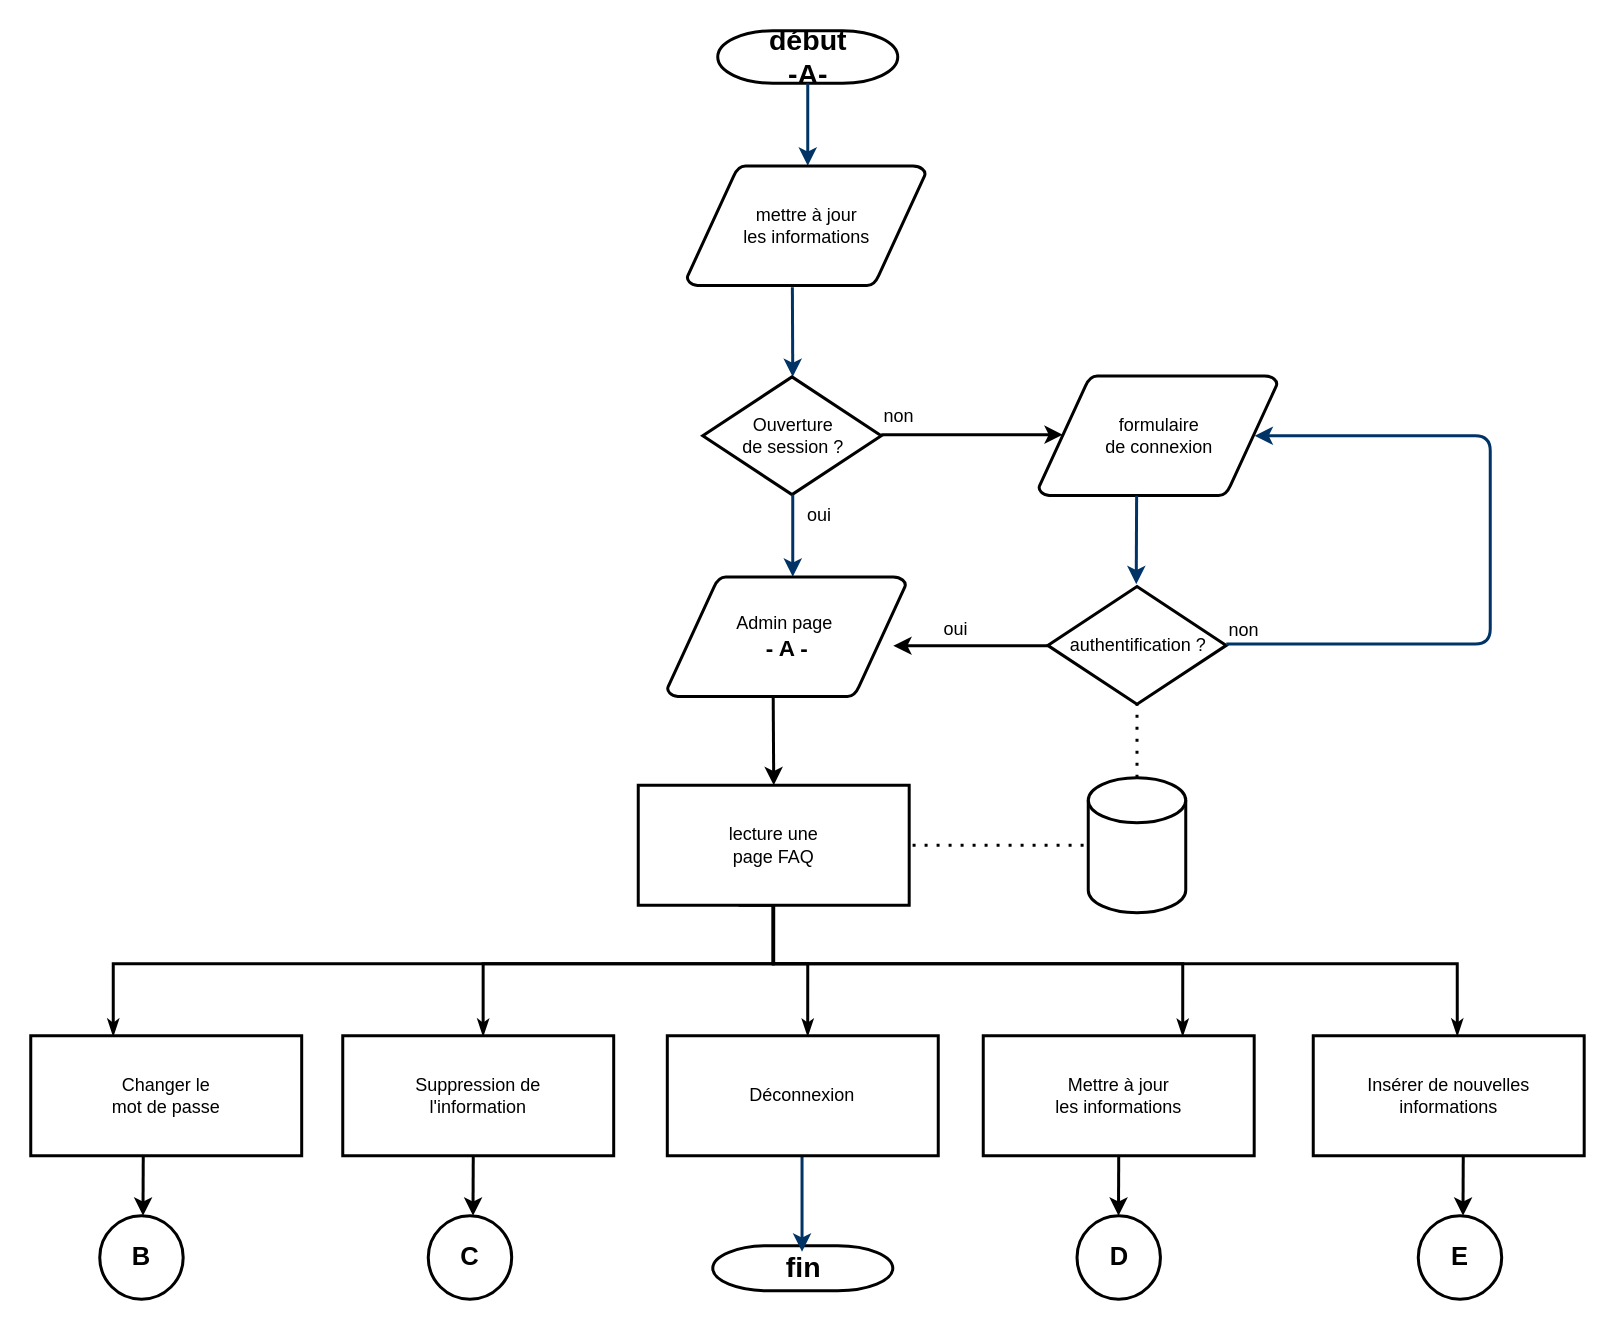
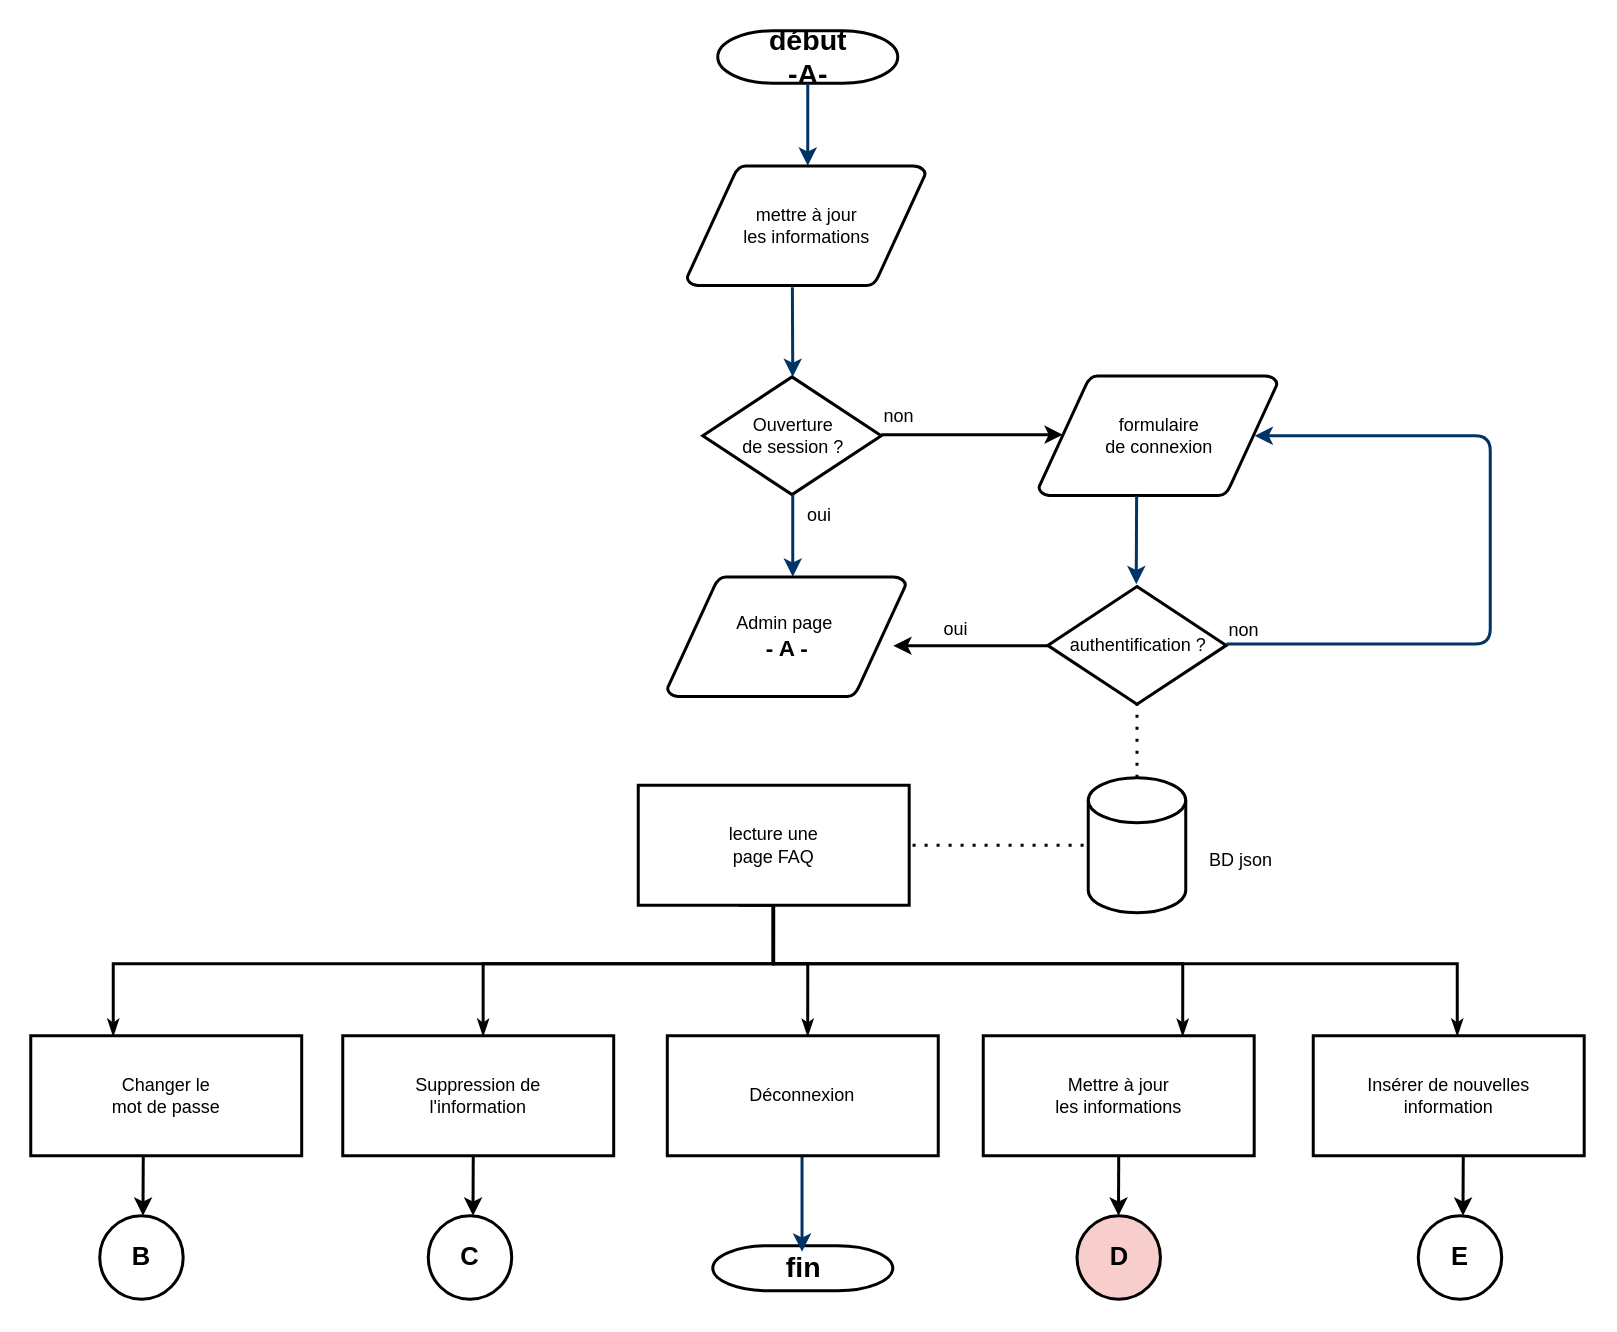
  <mxCell id="0" />
  <mxCell id="1" parent="0" />
  <mxCell id="2" value="&lt;b&gt;&lt;font style=&quot;font-size: 19px;&quot;&gt;début&lt;br&gt;-A-&lt;br&gt;&lt;/font&gt;&lt;/b&gt;" style="shape=mxgraph.flowchart.terminator;strokeWidth=2;gradientColor=none;gradientDirection=north;fontStyle=0;html=1;" parent="1" vertex="1"><mxGeometry x="478" y="20" width="120" height="35" as="geometry" /></mxCell>
  <mxCell id="3" style="fontStyle=1;strokeColor=#003366;strokeWidth=2;html=1;" parent="1" source="2" edge="1"><mxGeometry relative="1" as="geometry"><mxPoint x="538" y="110" as="targetPoint" /></mxGeometry></mxCell>
  <mxCell id="4" value="" style="edgeStyle=elbowEdgeStyle;elbow=horizontal;fontStyle=1;strokeColor=#003366;strokeWidth=2;html=1;entryX=0.5;entryY=0;entryDx=0;entryDy=0;entryPerimeter=0;" parent="1" target="5" edge="1"><mxGeometry x="231.75" y="-369" width="100" height="100" as="geometry"><mxPoint x="527.75" y="191" as="sourcePoint" /><mxPoint x="526.75" y="241" as="targetPoint" /></mxGeometry></mxCell>
  <mxCell id="5" value="Ouverture &lt;br&gt;de session ?" style="shape=mxgraph.flowchart.decision;strokeWidth=2;gradientColor=none;gradientDirection=north;fontStyle=0;html=1;" parent="1" vertex="1"><mxGeometry x="468" y="250.75" width="119" height="78.5" as="geometry" /></mxCell>
  <mxCell id="6" value="oui" style="text;fontStyle=0;html=1;strokeColor=none;gradientColor=none;fillColor=none;strokeWidth=2;" parent="1" vertex="1"><mxGeometry x="535.75" y="328.5" width="40" height="26" as="geometry" /></mxCell>
  <mxCell id="7" value="" style="edgeStyle=elbowEdgeStyle;elbow=horizontal;fontStyle=1;strokeColor=#003366;strokeWidth=2;html=1;entryX=0.442;entryY=0.069;entryDx=0;entryDy=0;entryPerimeter=0;" parent="1" edge="1" source="5"><mxGeometry x="231.5" y="-806" width="100" height="100" as="geometry"><mxPoint x="528" y="329" as="sourcePoint" /><mxPoint x="527.778" y="384.02" as="targetPoint" /></mxGeometry></mxCell>
  <mxCell id="8" value="non" style="text;fontStyle=0;html=1;strokeColor=none;gradientColor=none;fillColor=none;strokeWidth=2;" parent="1" vertex="1"><mxGeometry x="587" y="263.25" width="40" height="26" as="geometry" /></mxCell>
  <mxCell id="9" value="" style="endArrow=classic;html=1;rounded=0;exitX=0;exitY=1;exitDx=0;exitDy=0;entryX=0;entryY=0.5;entryDx=0;entryDy=0;entryPerimeter=0;strokeWidth=2;" parent="1" source="8" edge="1"><mxGeometry width="50" height="50" relative="1" as="geometry"><mxPoint x="778" y="360" as="sourcePoint" /><mxPoint x="708" y="289.25" as="targetPoint" /></mxGeometry></mxCell>
  <mxCell id="10" value="authentification ?" style="shape=mxgraph.flowchart.decision;strokeWidth=2;gradientColor=none;gradientDirection=north;fontStyle=0;html=1;" parent="1" vertex="1"><mxGeometry x="698" y="390.5" width="119" height="78.5" as="geometry" /></mxCell>
  <mxCell id="11" value="formulaire &lt;br&gt;de connexion" style="shape=mxgraph.flowchart.data;strokeWidth=2;gradientColor=none;gradientDirection=north;fontStyle=0;html=1;" parent="1" vertex="1"><mxGeometry x="692" y="250" width="159" height="80" as="geometry" /></mxCell>
  <mxCell id="12" value="" style="edgeStyle=elbowEdgeStyle;elbow=horizontal;fontStyle=1;strokeColor=#003366;strokeWidth=2;html=1;entryX=0.5;entryY=0;entryDx=0;entryDy=0;entryPerimeter=0;" parent="1" edge="1"><mxGeometry x="461.25" y="-230" width="100" height="100" as="geometry"><mxPoint x="757.25" y="330" as="sourcePoint" /><mxPoint x="757" y="389" as="targetPoint" /></mxGeometry></mxCell>
  <mxCell id="13" value="" style="edgeStyle=elbowEdgeStyle;elbow=horizontal;entryX=0.905;entryY=0.5;entryPerimeter=0;exitX=1;exitY=0.5;exitPerimeter=0;fontStyle=1;strokeColor=#003366;strokeWidth=2;html=1;entryDx=0;entryDy=0;" parent="1" target="11" edge="1"><mxGeometry x="854" y="68.79" width="100" height="100" as="geometry"><mxPoint x="817" y="428.79" as="sourcePoint" /><mxPoint x="998" y="384" as="targetPoint" /><Array as="points"><mxPoint x="993" y="410.29" /></Array></mxGeometry></mxCell>
  <mxCell id="14" value="non" style="text;fontStyle=0;html=1;strokeColor=none;gradientColor=none;fillColor=none;strokeWidth=2;" parent="1" vertex="1"><mxGeometry x="817" y="406" width="40" height="26" as="geometry" /></mxCell>
  <mxCell id="15" value="Admin page&amp;nbsp;&lt;br&gt;&lt;b&gt;&lt;font style=&quot;font-size: 15px;&quot;&gt;- A -&lt;/font&gt;&lt;/b&gt;" style="shape=mxgraph.flowchart.data;strokeWidth=2;gradientColor=none;gradientDirection=north;fontStyle=0;html=1;" parent="1" vertex="1"><mxGeometry x="444.37" y="384" width="159" height="80" as="geometry" /></mxCell>
  <mxCell id="16" value="" style="endArrow=classic;html=1;rounded=0;strokeWidth=2;" parent="1" edge="1"><mxGeometry width="50" height="50" relative="1" as="geometry"><mxPoint x="698" y="430" as="sourcePoint" /><mxPoint x="595" y="430" as="targetPoint" /></mxGeometry></mxCell>
  <mxCell id="17" value="oui" style="text;fontStyle=0;html=1;strokeColor=none;gradientColor=none;fillColor=none;strokeWidth=2;" parent="1" vertex="1"><mxGeometry x="627" y="405" width="40" height="26" as="geometry" /></mxCell>
- <mxCell id="18" value="" style="endArrow=classic;html=1;rounded=0;entryX=0.5;entryY=0;entryDx=0;entryDy=0;strokeWidth=2;exitX=0.444;exitY=1;exitDx=0;exitDy=0;exitPerimeter=0;" parent="1" target="33" edge="1" source="15"><mxGeometry width="50" height="50" relative="1" as="geometry"><mxPoint x="521" y="465" as="sourcePoint" /><mxPoint x="520.027" y="524.04" as="targetPoint" /></mxGeometry></mxCell>
  <mxCell id="19" value="" style="shape=cylinder3;whiteSpace=wrap;html=1;boundedLbl=1;backgroundOutline=1;size=15;strokeWidth=2;" parent="1" vertex="1"><mxGeometry x="725" y="518" width="65" height="90" as="geometry" /></mxCell>
+ <mxCell id="20" value="BD json" style="text;html=1;strokeColor=none;fillColor=none;align=center;verticalAlign=middle;whiteSpace=wrap;rounded=0;strokeWidth=2;" parent="1" vertex="1"><mxGeometry x="797" y="558" width="60" height="30" as="geometry" /></mxCell>
  <mxCell id="21" value="" style="endArrow=none;dashed=1;html=1;dashPattern=1 3;strokeWidth=2;rounded=0;entryX=0.5;entryY=1;entryDx=0;entryDy=0;entryPerimeter=0;exitX=0.5;exitY=0;exitDx=0;exitDy=0;exitPerimeter=0;" parent="1" source="19" target="10" edge="1"><mxGeometry width="50" height="50" relative="1" as="geometry"><mxPoint x="778" y="610" as="sourcePoint" /><mxPoint x="828" y="560" as="targetPoint" /></mxGeometry></mxCell>
  <mxCell id="22" value="" style="endArrow=none;dashed=1;html=1;dashPattern=1 3;strokeWidth=2;rounded=0;exitX=0.905;exitY=0.5;exitDx=0;exitDy=0;exitPerimeter=0;entryX=0;entryY=0.5;entryDx=0;entryDy=0;entryPerimeter=0;" parent="1" edge="1" target="19"><mxGeometry width="50" height="50" relative="1" as="geometry"><mxPoint x="591.895" y="563" as="sourcePoint" /><mxPoint x="788" y="563" as="targetPoint" /></mxGeometry></mxCell>
  <mxCell id="23" value="&lt;b&gt;&lt;font style=&quot;font-size: 19px;&quot;&gt;fin&lt;/font&gt;&lt;/b&gt;" style="shape=mxgraph.flowchart.terminator;strokeWidth=2;gradientColor=none;gradientDirection=north;fontStyle=0;html=1;" parent="1" vertex="1"><mxGeometry x="474.69" y="830" width="120" height="30" as="geometry" /></mxCell>
  <mxCell id="24" value="" style="edgeStyle=elbowEdgeStyle;elbow=vertical;fontStyle=1;strokeColor=#003366;strokeWidth=2;html=1;" parent="1" edge="1"><mxGeometry x="242.94" y="-1055" width="100" height="100" as="geometry"><mxPoint x="534.19" y="740" as="sourcePoint" /><mxPoint x="534.19" y="834" as="targetPoint" /></mxGeometry></mxCell>
  <mxCell id="25" style="edgeStyle=orthogonalEdgeStyle;rounded=0;html=1;labelBackgroundColor=none;startSize=5;endArrow=classicThin;endFill=1;endSize=5;jettySize=auto;orthogonalLoop=1;strokeWidth=2;fontFamily=Verdana;fontSize=8;entryX=0.555;entryY=0.013;entryDx=0;entryDy=0;entryPerimeter=0;exitX=0.446;exitY=1.013;exitDx=0;exitDy=0;exitPerimeter=0;" edge="1" parent="1"><mxGeometry relative="1" as="geometry"><mxPoint x="496.931" y="603.04" as="sourcePoint" /><mxPoint x="537.972" y="690.04" as="targetPoint" /><Array as="points"><mxPoint x="497" y="602" /><mxPoint x="515" y="602" /><mxPoint x="515" y="642" /><mxPoint x="538" y="642" /></Array></mxGeometry></mxCell>
  <mxCell id="26" style="edgeStyle=orthogonalEdgeStyle;rounded=0;html=1;labelBackgroundColor=none;startSize=5;endArrow=classicThin;endFill=1;endSize=5;jettySize=auto;orthogonalLoop=1;strokeWidth=2;fontFamily=Verdana;fontSize=8;entryX=0.555;entryY=0.013;entryDx=0;entryDy=0;entryPerimeter=0;exitX=0.435;exitY=1;exitDx=0;exitDy=0;exitPerimeter=0;" edge="1" parent="1"><mxGeometry relative="1" as="geometry"><mxPoint x="494.944" y="602" as="sourcePoint" /><mxPoint x="787.972" y="690.04" as="targetPoint" /><Array as="points"><mxPoint x="515" y="602" /><mxPoint x="515" y="642" /><mxPoint x="788" y="642" /></Array></mxGeometry></mxCell>
  <mxCell id="27" style="edgeStyle=orthogonalEdgeStyle;rounded=0;html=1;labelBackgroundColor=none;startSize=5;endArrow=classicThin;endFill=1;endSize=5;jettySize=auto;orthogonalLoop=1;strokeWidth=2;fontFamily=Verdana;fontSize=8;entryX=0.555;entryY=0.013;entryDx=0;entryDy=0;entryPerimeter=0;exitX=0.424;exitY=1.025;exitDx=0;exitDy=0;exitPerimeter=0;" edge="1" parent="1"><mxGeometry relative="1" as="geometry"><mxPoint x="492.957" y="604" as="sourcePoint" /><mxPoint x="321.592" y="690.04" as="targetPoint" /><Array as="points"><mxPoint x="493" y="603" /><mxPoint x="515" y="603" /><mxPoint x="515" y="642" /><mxPoint x="322" y="642" /></Array></mxGeometry></mxCell>
  <mxCell id="28" style="edgeStyle=orthogonalEdgeStyle;rounded=0;html=1;labelBackgroundColor=none;startSize=5;endArrow=classicThin;endFill=1;endSize=5;jettySize=auto;orthogonalLoop=1;strokeWidth=2;fontFamily=Verdana;fontSize=8;entryX=0.555;entryY=0.013;entryDx=0;entryDy=0;entryPerimeter=0;exitX=0.5;exitY=1;exitDx=0;exitDy=0;" edge="1" parent="1"><mxGeometry relative="1" as="geometry"><mxPoint x="506.685" y="602" as="sourcePoint" /><mxPoint x="75.002" y="690.04" as="targetPoint" /><Array as="points"><mxPoint x="515" y="602" /><mxPoint x="515" y="642" /><mxPoint x="75" y="642" /></Array></mxGeometry></mxCell>
  <mxCell id="29" value="&lt;span style=&quot;&quot;&gt;Mettre à jour&lt;/span&gt;&lt;br style=&quot;&quot;&gt;&lt;span style=&quot;&quot;&gt;les informations&lt;/span&gt;" style="rounded=0;whiteSpace=wrap;html=1;strokeWidth=2;" vertex="1" parent="1"><mxGeometry x="655" y="690" width="180.63" height="80" as="geometry" /></mxCell>
  <mxCell id="30" value="&lt;span style=&quot;&quot;&gt;Changer le&lt;/span&gt;&lt;br style=&quot;&quot;&gt;&lt;span style=&quot;&quot;&gt;mot de passe&lt;/span&gt;" style="rounded=0;whiteSpace=wrap;html=1;strokeWidth=2;" vertex="1" parent="1"><mxGeometry x="20" y="690" width="180.63" height="80" as="geometry" /></mxCell>
  <mxCell id="31" value="&lt;span style=&quot;&quot;&gt;Suppression de&lt;/span&gt;&lt;br style=&quot;&quot;&gt;&lt;span style=&quot;&quot;&gt;l'information&lt;/span&gt;" style="rounded=0;whiteSpace=wrap;html=1;strokeWidth=2;" vertex="1" parent="1"><mxGeometry x="228" y="690" width="180.63" height="80" as="geometry" /></mxCell>
  <mxCell id="32" value="Déconnexion" style="rounded=0;whiteSpace=wrap;html=1;strokeWidth=2;" vertex="1" parent="1"><mxGeometry x="444.37" y="690" width="180.63" height="80" as="geometry" /></mxCell>
  <mxCell id="33" value="&lt;span style=&quot;&quot;&gt;lecture une&lt;/span&gt;&lt;br style=&quot;&quot;&gt;&lt;span style=&quot;&quot;&gt;page FAQ&lt;/span&gt;" style="rounded=0;whiteSpace=wrap;html=1;strokeWidth=2;" vertex="1" parent="1"><mxGeometry x="425" y="523" width="180.63" height="80" as="geometry" /></mxCell>
  <mxCell id="34" value="&lt;span style=&quot;&quot;&gt;mettre à jour&lt;/span&gt;&lt;br style=&quot;&quot;&gt;&lt;span style=&quot;&quot;&gt;les informations&lt;/span&gt;" style="shape=mxgraph.flowchart.data;strokeWidth=2;gradientColor=none;gradientDirection=north;fontStyle=0;html=1;" vertex="1" parent="1"><mxGeometry x="457.5" y="110" width="159" height="80" as="geometry" /></mxCell>
- <mxCell id="35" value="Insérer de nouvelles&lt;br&gt;informations" style="rounded=0;whiteSpace=wrap;html=1;strokeWidth=2;" vertex="1" parent="1"><mxGeometry x="875" y="690" width="180.63" height="80" as="geometry" /></mxCell>
+ <mxCell id="35" value="Insérer de nouvelles&lt;br&gt;information" style="rounded=0;whiteSpace=wrap;html=1;strokeWidth=2;" vertex="1" parent="1"><mxGeometry x="875" y="690" width="180.63" height="80" as="geometry" /></mxCell>
  <mxCell id="36" style="edgeStyle=orthogonalEdgeStyle;rounded=0;html=1;labelBackgroundColor=none;startSize=5;endArrow=classicThin;endFill=1;endSize=5;jettySize=auto;orthogonalLoop=1;strokeWidth=2;fontFamily=Verdana;fontSize=8;entryX=0.555;entryY=0.013;entryDx=0;entryDy=0;entryPerimeter=0;exitX=0.5;exitY=1;exitDx=0;exitDy=0;" edge="1" parent="1" source="33"><mxGeometry relative="1" as="geometry"><mxPoint x="677.994" y="601.96" as="sourcePoint" /><mxPoint x="971.022" y="690" as="targetPoint" /><Array as="points"><mxPoint x="515" y="603" /><mxPoint x="515" y="642" /><mxPoint x="971" y="642" /></Array></mxGeometry></mxCell>
  <mxCell id="37" value="" style="endArrow=classic;html=1;rounded=0;strokeWidth=2;exitX=0.5;exitY=1;exitDx=0;exitDy=0;entryX=0.5;entryY=0;entryDx=0;entryDy=0;" edge="1" parent="1" source="29"><mxGeometry width="50" height="50" relative="1" as="geometry"><mxPoint x="905" y="610" as="sourcePoint" /><mxPoint x="745.16" y="810" as="targetPoint" /></mxGeometry></mxCell>
  <mxCell id="38" value="" style="endArrow=classic;html=1;rounded=0;strokeWidth=2;exitX=0.5;exitY=1;exitDx=0;exitDy=0;entryX=0.5;entryY=0;entryDx=0;entryDy=0;" edge="1" parent="1"><mxGeometry width="50" height="50" relative="1" as="geometry"><mxPoint x="974.995" y="770" as="sourcePoint" /><mxPoint x="974.84" y="810" as="targetPoint" /></mxGeometry></mxCell>
  <mxCell id="39" value="" style="endArrow=classic;html=1;rounded=0;strokeWidth=2;exitX=0.5;exitY=1;exitDx=0;exitDy=0;entryX=0.5;entryY=0;entryDx=0;entryDy=0;" edge="1" parent="1"><mxGeometry width="50" height="50" relative="1" as="geometry"><mxPoint x="314.995" y="770" as="sourcePoint" /><mxPoint x="314.84" y="810" as="targetPoint" /></mxGeometry></mxCell>
  <mxCell id="40" value="" style="endArrow=classic;html=1;rounded=0;strokeWidth=2;exitX=0.5;exitY=1;exitDx=0;exitDy=0;entryX=0.5;entryY=0;entryDx=0;entryDy=0;" edge="1" parent="1"><mxGeometry width="50" height="50" relative="1" as="geometry"><mxPoint x="94.995" y="770" as="sourcePoint" /><mxPoint x="94.84" y="810" as="targetPoint" /></mxGeometry></mxCell>
  <mxCell id="41" value="&lt;b&gt;&lt;font style=&quot;font-size: 17px;&quot;&gt;B&lt;/font&gt;&lt;/b&gt;" style="ellipse;whiteSpace=wrap;html=1;aspect=fixed;strokeWidth=2;" vertex="1" parent="1"><mxGeometry x="66" y="810" width="55.63" height="55.63" as="geometry" /></mxCell>
  <mxCell id="42" value="&lt;b&gt;&lt;font style=&quot;font-size: 17px;&quot;&gt;C&lt;/font&gt;&lt;/b&gt;" style="ellipse;whiteSpace=wrap;html=1;aspect=fixed;strokeWidth=2;" vertex="1" parent="1"><mxGeometry x="285" y="810" width="55.63" height="55.63" as="geometry" /></mxCell>
- <mxCell id="43" value="&lt;b&gt;&lt;font style=&quot;font-size: 17px;&quot;&gt;D&lt;/font&gt;&lt;/b&gt;" style="ellipse;whiteSpace=wrap;html=1;aspect=fixed;strokeWidth=2;" vertex="1" parent="1"><mxGeometry x="717.5" y="810" width="55.63" height="55.63" as="geometry" /></mxCell>
+ <mxCell id="43" value="&lt;b&gt;&lt;font style=&quot;font-size: 17px;&quot;&gt;D&lt;/font&gt;&lt;/b&gt;" style="ellipse;whiteSpace=wrap;html=1;aspect=fixed;strokeWidth=2;fillColor=#f8cecc;" vertex="1" parent="1"><mxGeometry x="717.5" y="810" width="55.63" height="55.63" as="geometry" /></mxCell>
  <mxCell id="44" value="&lt;b&gt;&lt;font style=&quot;font-size: 17px;&quot;&gt;E&lt;/font&gt;&lt;/b&gt;" style="ellipse;whiteSpace=wrap;html=1;aspect=fixed;strokeWidth=2;" vertex="1" parent="1"><mxGeometry x="945" y="810" width="55.63" height="55.63" as="geometry" /></mxCell>
